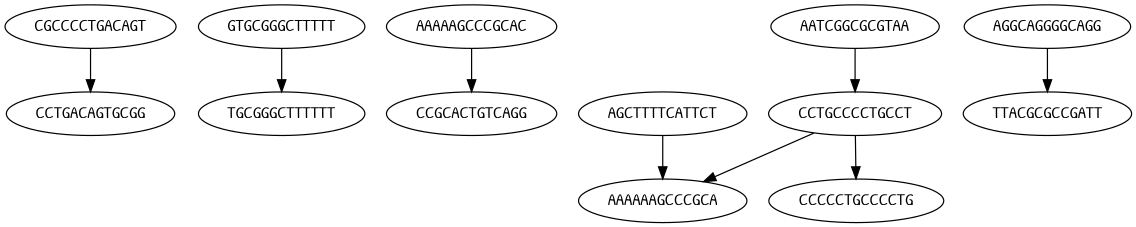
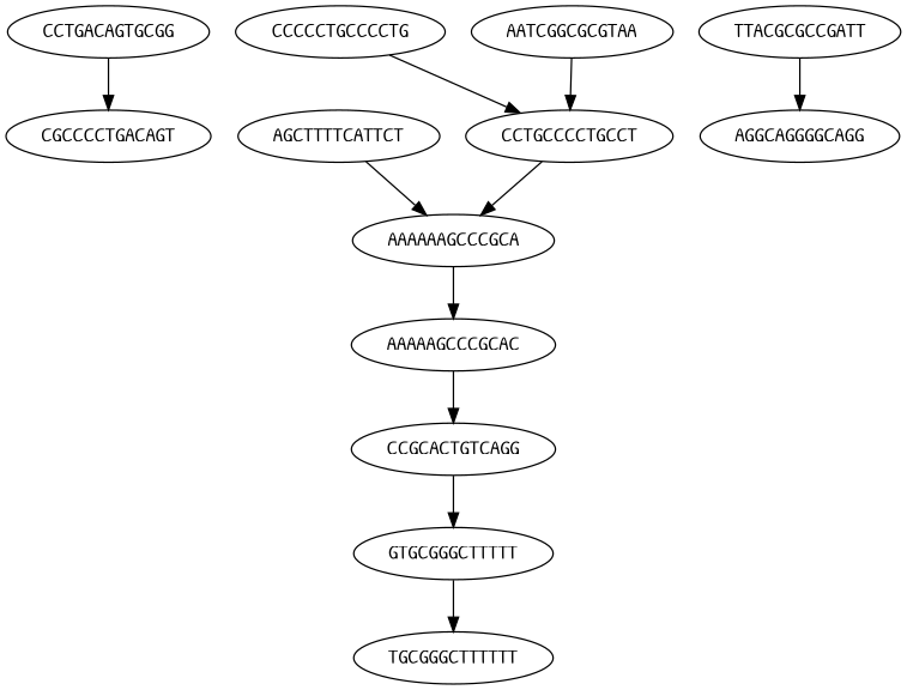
  digraph {
    fontname="Patrick Hand"
    node [fontname="Patrick Hand"]
    edge [fontname="Patrick Hand"]
    CGCCCCTGACAGT
    CCTGACAGTGCGG
    GTGCGGGCTTTTT
    TGCGGGCTTTTTT
    AAAAAGCCCGCAC
    CCGCACTGTCAGG
    AGCTTTTCATTCT
    AAAAAAGCCCGCA
    AGGCAGGGGCAGG
    TTACGCGCCGATT
    CCTGCCCCTGCCT
    CCCCCTGCCCCTG
    AATCGGCGCGTAA
-   CGCCCCTGACAGT -> CCTGACAGTGCGG
+   CCTGACAGTGCGG -> CGCCCCTGACAGT
    GTGCGGGCTTTTT -> TGCGGGCTTTTTT
    AAAAAGCCCGCAC -> CCGCACTGTCAGG
+   CCGCACTGTCAGG -> GTGCGGGCTTTTT
    AGCTTTTCATTCT -> AAAAAAGCCCGCA
-   AGGCAGGGGCAGG -> TTACGCGCCGATT
+   AAAAAAGCCCGCA -> AAAAAGCCCGCAC
+   TTACGCGCCGATT -> AGGCAGGGGCAGG
    CCTGCCCCTGCCT -> AAAAAAGCCCGCA
-   CCTGCCCCTGCCT -> CCCCCTGCCCCTG
+   CCCCCTGCCCCTG -> CCTGCCCCTGCCT
    AATCGGCGCGTAA -> CCTGCCCCTGCCT
  }
